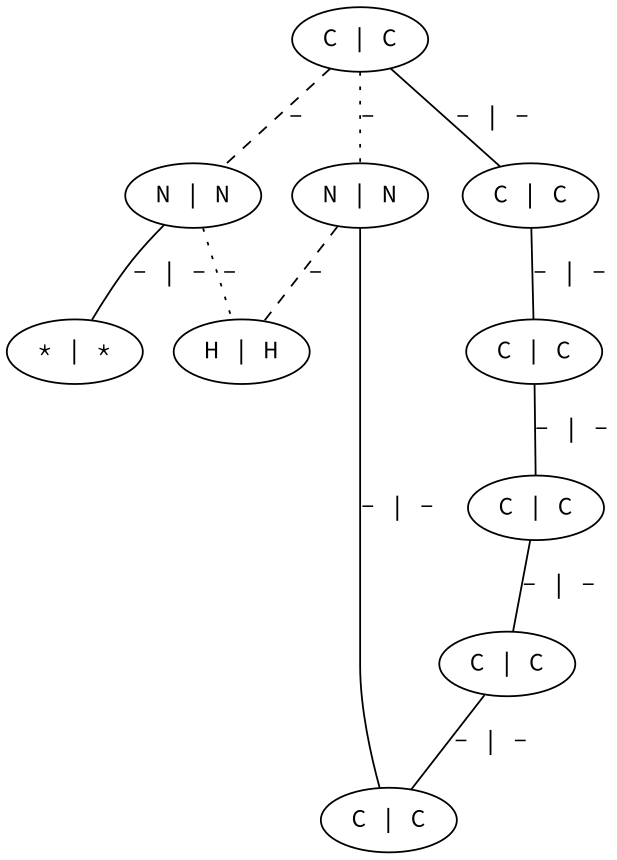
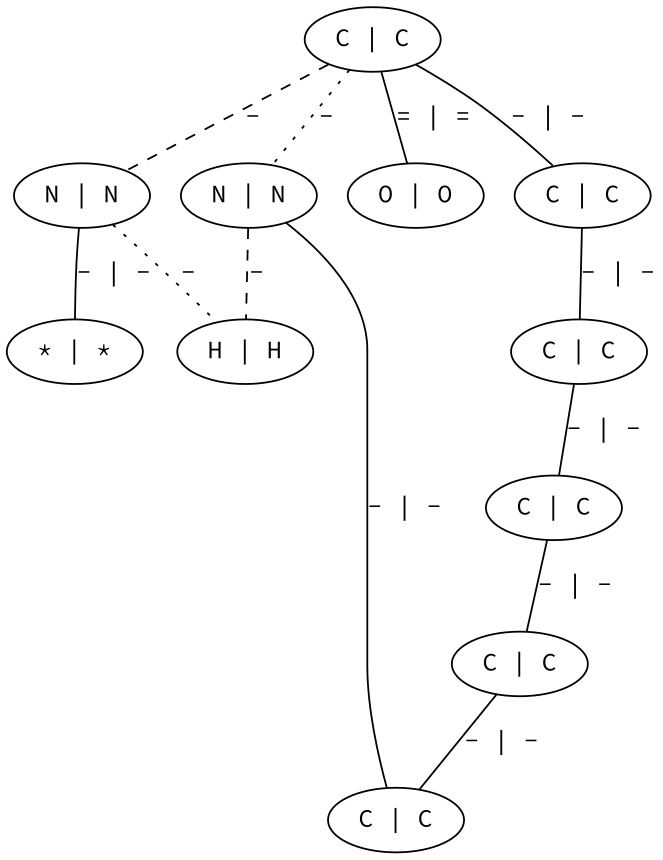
  graph {
    fontname="Source Code Pro"
    node [fontname="Source Code Pro"]
    edge [fontname="Source Code Pro"]
    n1 [label="C | C"]
    n2 [label="N | N"]
    n3 [label="N | N"]
+   n4 [label="O | O"]
    n5 [label="C | C"]
    n6 [label="* | *"]
    n7 [label="H | H"]
    n8 [label="C | C"]
    n9 [label="C | C"]
    n10 [label="C | C"]
    n11 [label="C | C"]
    n1 -- n2 [label="-" style=dashed]
    n1 -- n3 [label="-" style=dotted]
+   n1 -- n4 [label="= | ="]
    n1 -- n5 [label="- | -"]
    n2 -- n6 [label="- | -"]
    n2 -- n7 [label="-" style=dotted]
    n3 -- n7 [label="-" style=dashed]
    n3 -- n8 [label="- | -"]
    n5 -- n9 [label="- | -"]
    n9 -- n10 [label="- | -"]
    n10 -- n11 [label="- | -"]
    n11 -- n8 [label="- | -"]
  }
